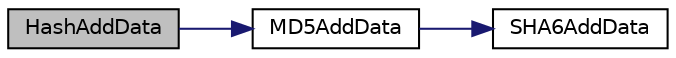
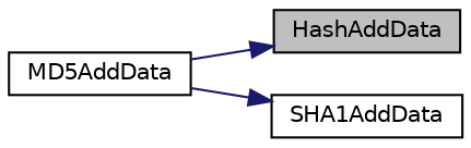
  digraph {
    rankdir=LR
    node [color=black fillcolor=white fontname=Helvetica fontsize=10 shape=record style=filled]
    edge [color=midnightblue fontname=Helvetica fontsize=10 labelfontname=Helvetica labelfontsize=10 style=solid]
    n1 [fillcolor=grey75 fontcolor=black height=0.2 label=HashAddData width=0.4]
    n2 [height=0.2 label=MD5AddData width=0.4]
-   n3 [height=0.2 label=SHA6AddData width=0.4]
-   n1 -> n2
+   n3 [height=0.2 label=SHA1AddData width=0.4]
+   n2 -> n1
    n2 -> n3
  }
